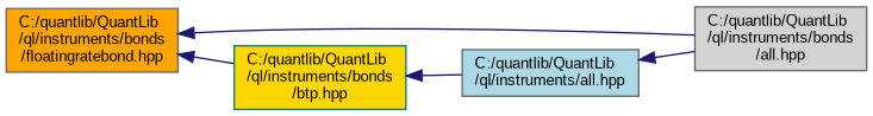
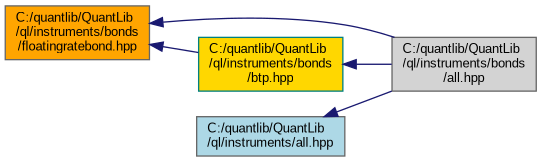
  digraph {
    fontname="Liberation Sans"
    rankdir=LR
    node [color=gray40 fontname="Liberation Sans" fontsize=10 shape=record style=filled]
    edge [color=midnightblue dir=back fontname="Liberation Sans" fontsize=10 labelfontname=Helvetica labelfontsize=10 style=solid]
    n1 [fillcolor=orange fontcolor=black height=0.2 label="C:/quantlib/QuantLib\l/ql/instruments/bonds\l/floatingratebond.hpp" width=0.4]
    n2 [fillcolor=lightgrey height=0.2 label="C:/quantlib/QuantLib\l/ql/instruments/bonds\l/all.hpp" width=0.4]
    n3 [color=teal fillcolor=gold height=0.2 label="C:/quantlib/QuantLib\l/ql/instruments/bonds\l/btp.hpp" width=0.4]
    n4 [fillcolor=lightblue height=0.2 label="C:/quantlib/QuantLib\l/ql/instruments/all.hpp" width=0.4]
    n1 -> n2
    n1 -> n3
-   n3 -> n4
+   n3 -> n2
    n4 -> n2
  }
